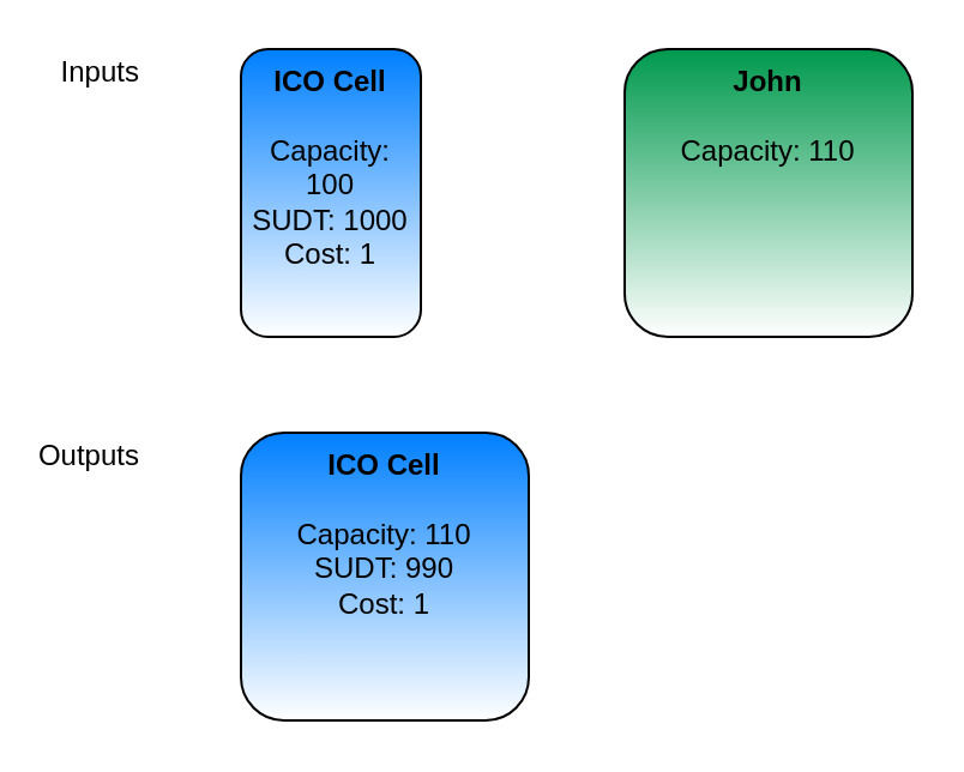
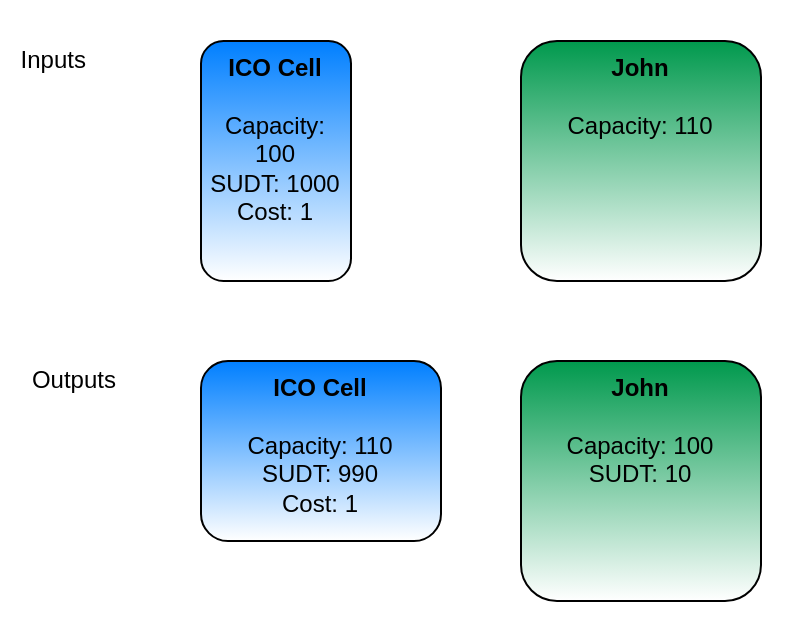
  <mxCell id="0" />
  <mxCell id="1" parent="0" />
- <mxCell id="2" value="Inputs" style="text;html=1;strokeColor=none;fillColor=none;align=right;verticalAlign=middle;whiteSpace=wrap;rounded=0;" vertex="1" parent="1"><mxGeometry x="20" y="20" width="40" height="20" as="geometry" /></mxCell>
+ <mxCell id="2" value="Inputs" style="text;html=1;strokeColor=none;fillColor=none;align=right;verticalAlign=middle;whiteSpace=wrap;rounded=0;" vertex="1" parent="1"><mxGeometry x="5" y="20" width="40" height="20" as="geometry" /></mxCell>
  <mxCell id="3" value="Outputs" style="text;html=1;strokeColor=none;fillColor=none;align=right;verticalAlign=middle;whiteSpace=wrap;rounded=0;" vertex="1" parent="1"><mxGeometry x="20" y="180" width="40" height="20" as="geometry" /></mxCell>
  <mxCell id="4" value="&lt;b&gt;ICO Cell&lt;br&gt;&lt;/b&gt;&lt;br&gt;Capacity: 100&lt;br&gt;SUDT: 1000&lt;br&gt;Cost: 1" style="rounded=1;whiteSpace=wrap;html=1;align=center;gradientColor=#ffffff;fillColor=#007FFF;verticalAlign=top;" vertex="1" parent="1"><mxGeometry x="100" y="20" width="75" height="120" as="geometry" /></mxCell>
  <mxCell id="5" value="&lt;b&gt;John&lt;br&gt;&lt;/b&gt;&lt;br&gt;Capacity: 110" style="rounded=1;whiteSpace=wrap;html=1;align=center;gradientColor=#ffffff;verticalAlign=top;fillColor=#00994D;" vertex="1" parent="1"><mxGeometry x="260" y="20" width="120" height="120" as="geometry" /></mxCell>
- <mxCell id="6" value="&lt;b&gt;ICO Cell&lt;br&gt;&lt;/b&gt;&lt;br&gt;Capacity: 110&lt;br&gt;SUDT: 990&lt;br&gt;Cost: 1" style="rounded=1;whiteSpace=wrap;html=1;align=center;gradientColor=#ffffff;fillColor=#007FFF;verticalAlign=top;" vertex="1" parent="1"><mxGeometry x="100" y="180" width="120" height="120" as="geometry" /></mxCell>
+ <mxCell id="6" value="&lt;b&gt;ICO Cell&lt;br&gt;&lt;/b&gt;&lt;br&gt;Capacity: 110&lt;br&gt;SUDT: 990&lt;br&gt;Cost: 1" style="rounded=1;whiteSpace=wrap;html=1;align=center;gradientColor=#ffffff;fillColor=#007FFF;verticalAlign=top;" vertex="1" parent="1"><mxGeometry x="100" y="180" width="120" height="90" as="geometry" /></mxCell>
+ <mxCell id="7" value="&lt;b&gt;John&lt;br&gt;&lt;/b&gt;&lt;br&gt;Capacity: 100&lt;br&gt;SUDT: 10" style="rounded=1;whiteSpace=wrap;html=1;align=center;gradientColor=#ffffff;verticalAlign=top;fillColor=#00994D;" vertex="1" parent="1"><mxGeometry x="260" y="180" width="120" height="120" as="geometry" /></mxCell>
